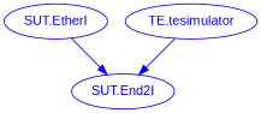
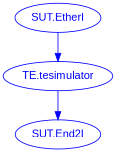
  digraph {
    node [color=blue fontcolor=blue fontname=Arial]
    edge [color=blue fontcolor=blue fontname=Arial]
    n1 [label="SUT.EtherI"]
    n2 [label="SUT.End2I"]
    n3 [label="TE.tesimulator"]
-   n1 -> n2
+   n1 -> n3
    n3 -> n2
  }
